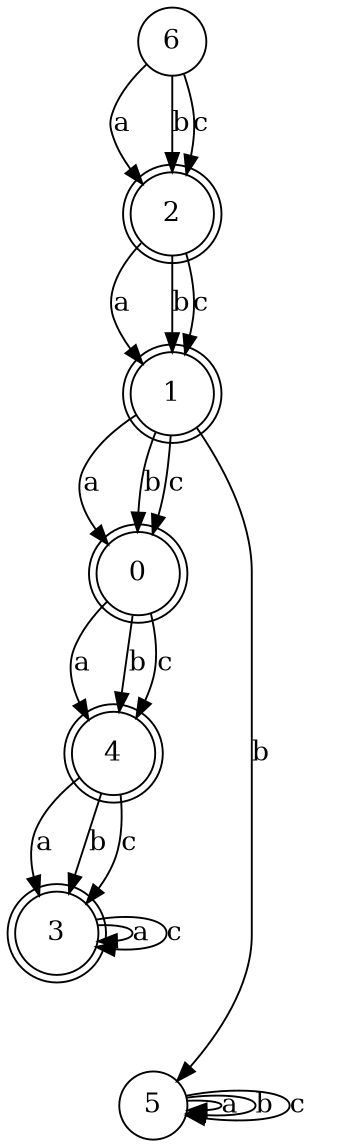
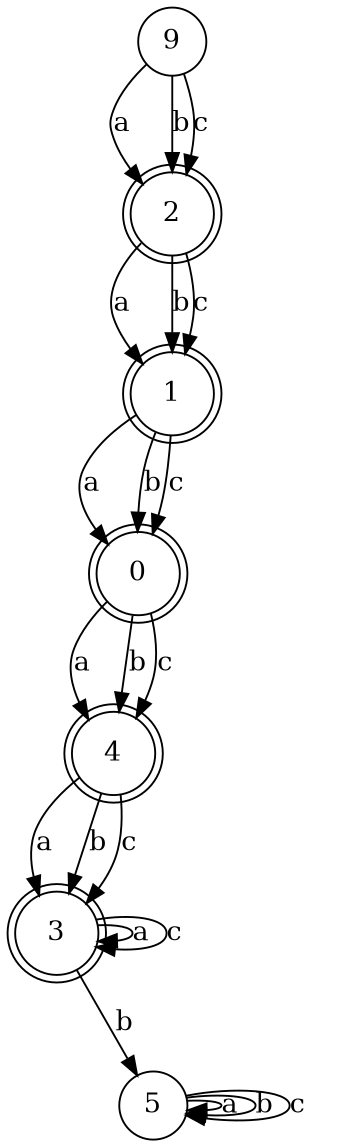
  digraph {
    node [shape=doublecircle]
-   n1 [label=6 shape=circle]
+   n1 [label=9 shape=circle]
    n2 [label=2]
    n3 [label=1]
    n4 [label=0]
    n5 [label=4]
    n6 [label=3]
    n7 [label=5 shape=circle]
    n1 -> n2 [label=a]
    n1 -> n2 [label=b]
    n1 -> n2 [label=c]
    n2 -> n3 [label=a]
    n2 -> n3 [label=b]
    n2 -> n3 [label=c]
    n3 -> n4 [label=a]
    n3 -> n4 [label=b]
    n3 -> n4 [label=c]
    n4 -> n5 [label=a]
    n4 -> n5 [label=b]
    n4 -> n5 [label=c]
    n5 -> n6 [label=a]
    n5 -> n6 [label=b]
    n5 -> n6 [label=c]
    n6 -> n6 [label=a]
    n6 -> n6 [label=c]
-   n3 -> n7 [label=b]
+   n6 -> n7 [label=b]
    n7 -> n7 [label=a]
    n7 -> n7 [label=b]
    n7 -> n7 [label=c]
  }
